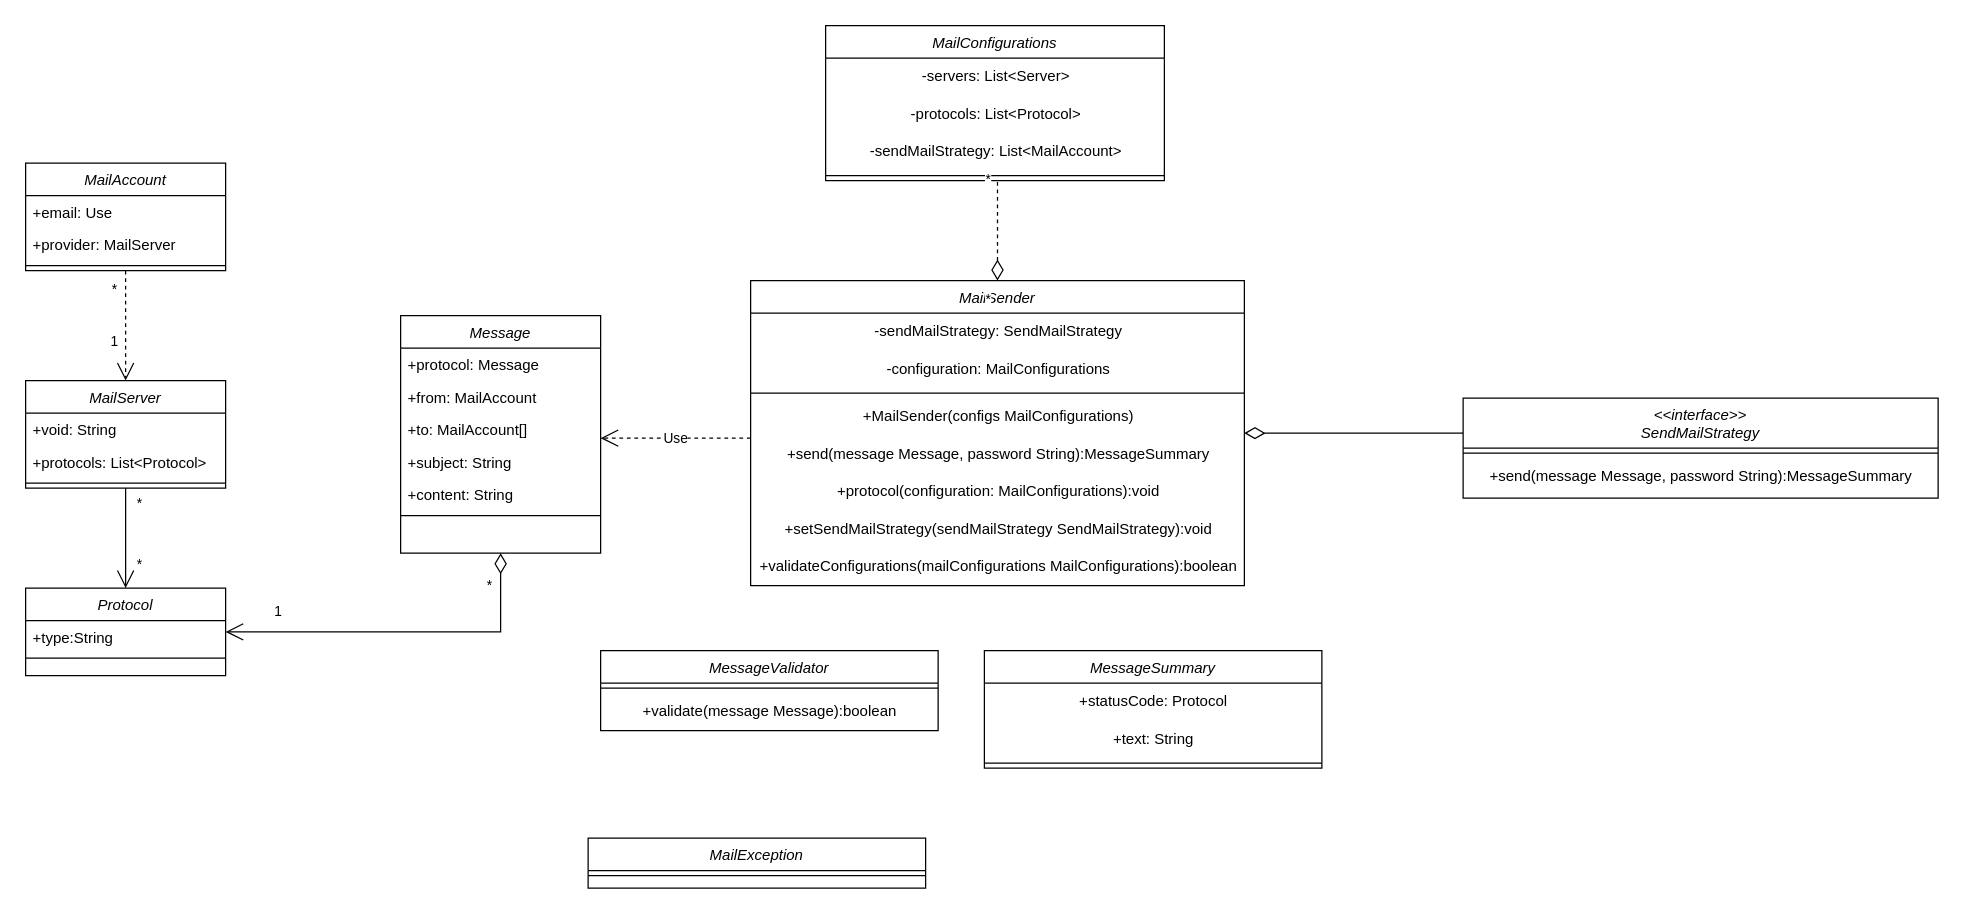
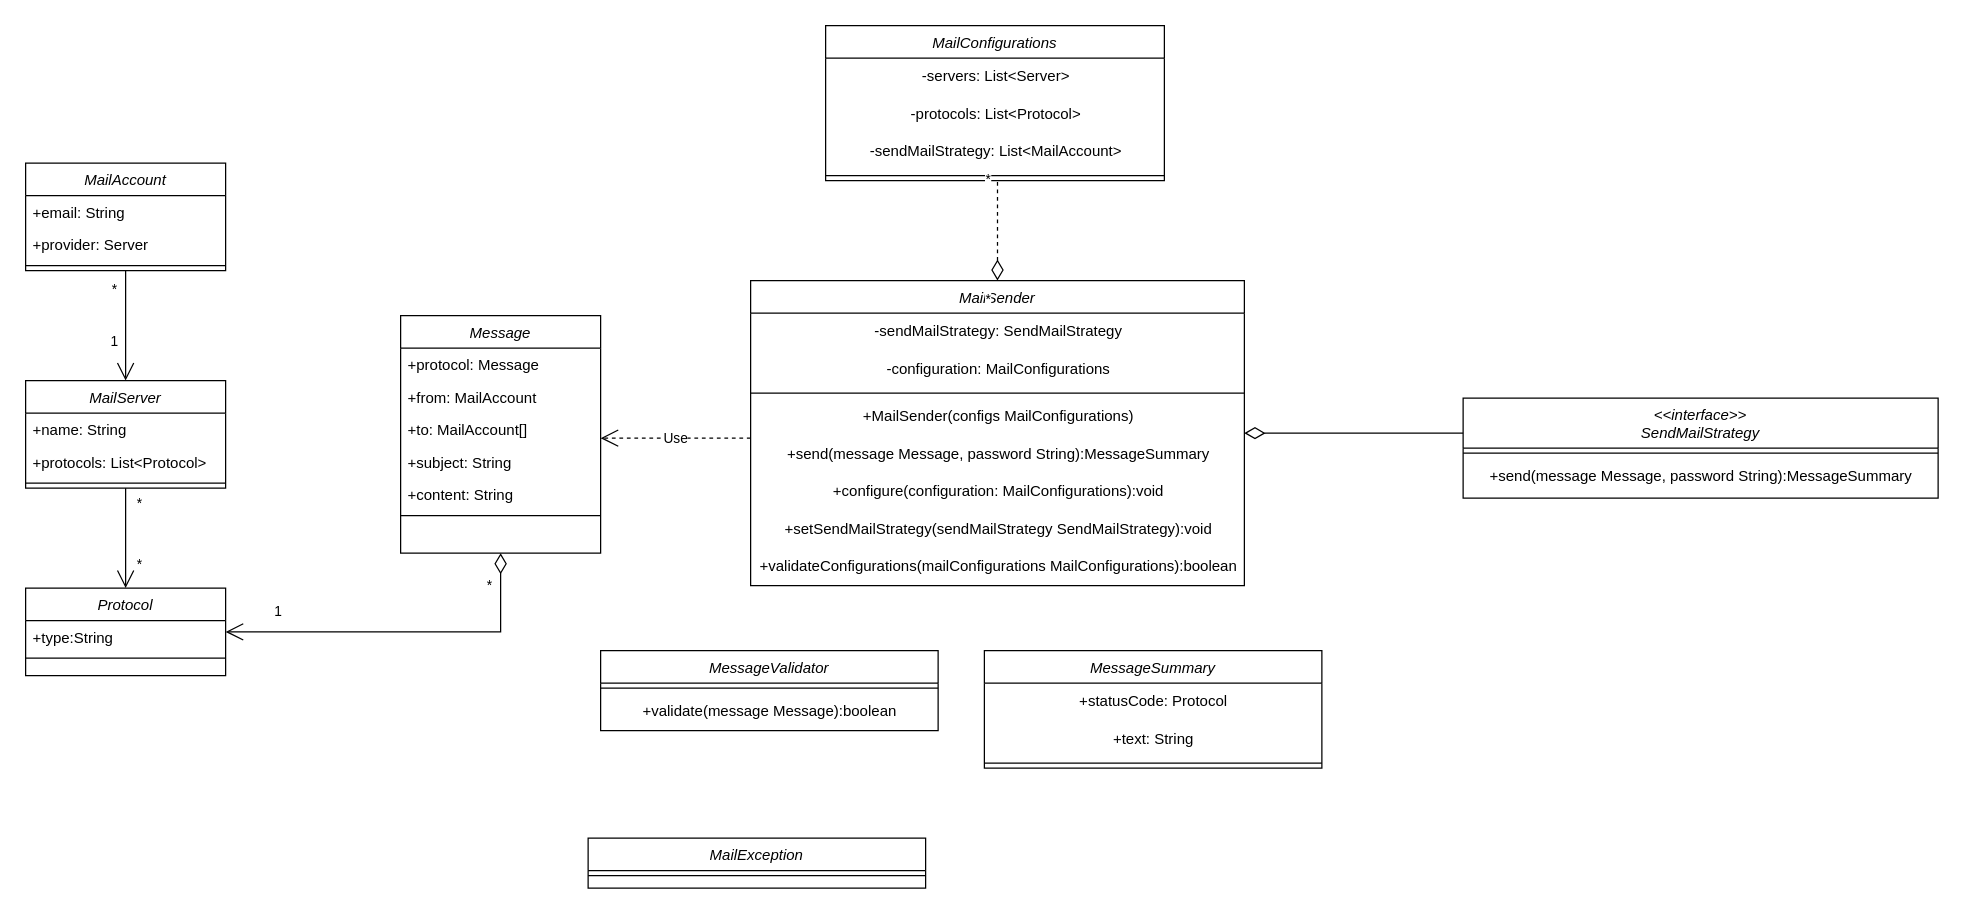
  <mxCell id="0" />
  <mxCell id="1" parent="0" />
  <mxCell id="2" value="MailAccount" style="swimlane;fontStyle=2;align=center;verticalAlign=top;childLayout=stackLayout;horizontal=1;startSize=26;horizontalStack=0;resizeParent=1;resizeLast=0;collapsible=1;marginBottom=0;rounded=0;shadow=0;strokeWidth=1;" parent="1" vertex="1"><mxGeometry x="20" y="130" width="160" height="86" as="geometry"><mxRectangle x="230" y="140" width="160" height="26" as="alternateBounds" /></mxGeometry></mxCell>
- <mxCell id="3" value="+email: Use" style="text;align=left;verticalAlign=top;spacingLeft=4;spacingRight=4;overflow=hidden;rotatable=0;points=[[0,0.5],[1,0.5]];portConstraint=eastwest;" parent="2" vertex="1"><mxGeometry y="26" width="160" height="26" as="geometry" /></mxCell>
- <mxCell id="4" value="+provider: MailServer" style="text;align=left;verticalAlign=top;spacingLeft=4;spacingRight=4;overflow=hidden;rotatable=0;points=[[0,0.5],[1,0.5]];portConstraint=eastwest;" parent="2" vertex="1"><mxGeometry y="52" width="160" height="26" as="geometry" /></mxCell>
+ <mxCell id="3" value="+email: String" style="text;align=left;verticalAlign=top;spacingLeft=4;spacingRight=4;overflow=hidden;rotatable=0;points=[[0,0.5],[1,0.5]];portConstraint=eastwest;" parent="2" vertex="1"><mxGeometry y="26" width="160" height="26" as="geometry" /></mxCell>
+ <mxCell id="4" value="+provider: Server" style="text;align=left;verticalAlign=top;spacingLeft=4;spacingRight=4;overflow=hidden;rotatable=0;points=[[0,0.5],[1,0.5]];portConstraint=eastwest;" parent="2" vertex="1"><mxGeometry y="52" width="160" height="26" as="geometry" /></mxCell>
  <mxCell id="5" value="" style="line;html=1;strokeWidth=1;align=left;verticalAlign=middle;spacingTop=-1;spacingLeft=3;spacingRight=3;rotatable=0;labelPosition=right;points=[];portConstraint=eastwest;" parent="2" vertex="1"><mxGeometry y="78" width="160" height="8" as="geometry" /></mxCell>
  <mxCell id="6" value="MailServer" style="swimlane;fontStyle=2;align=center;verticalAlign=top;childLayout=stackLayout;horizontal=1;startSize=26;horizontalStack=0;resizeParent=1;resizeLast=0;collapsible=1;marginBottom=0;rounded=0;shadow=0;strokeWidth=1;" parent="1" vertex="1"><mxGeometry x="20" y="304" width="160" height="86" as="geometry"><mxRectangle x="230" y="140" width="160" height="26" as="alternateBounds" /></mxGeometry></mxCell>
- <mxCell id="7" value="+void: String" style="text;align=left;verticalAlign=top;spacingLeft=4;spacingRight=4;overflow=hidden;rotatable=0;points=[[0,0.5],[1,0.5]];portConstraint=eastwest;" parent="6" vertex="1"><mxGeometry y="26" width="160" height="26" as="geometry" /></mxCell>
+ <mxCell id="7" value="+name: String" style="text;align=left;verticalAlign=top;spacingLeft=4;spacingRight=4;overflow=hidden;rotatable=0;points=[[0,0.5],[1,0.5]];portConstraint=eastwest;" parent="6" vertex="1"><mxGeometry y="26" width="160" height="26" as="geometry" /></mxCell>
  <mxCell id="8" value="+protocols: List&lt;Protocol&gt;" style="text;align=left;verticalAlign=top;spacingLeft=4;spacingRight=4;overflow=hidden;rotatable=0;points=[[0,0.5],[1,0.5]];portConstraint=eastwest;" parent="6" vertex="1"><mxGeometry y="52" width="160" height="26" as="geometry" /></mxCell>
  <mxCell id="9" value="" style="line;html=1;strokeWidth=1;align=left;verticalAlign=middle;spacingTop=-1;spacingLeft=3;spacingRight=3;rotatable=0;labelPosition=right;points=[];portConstraint=eastwest;" parent="6" vertex="1"><mxGeometry y="78" width="160" height="8" as="geometry" /></mxCell>
  <mxCell id="10" value="Protocol" style="swimlane;fontStyle=2;align=center;verticalAlign=top;childLayout=stackLayout;horizontal=1;startSize=26;horizontalStack=0;resizeParent=1;resizeLast=0;collapsible=1;marginBottom=0;rounded=0;shadow=0;strokeWidth=1;" parent="1" vertex="1"><mxGeometry x="20" y="470" width="160" height="70" as="geometry"><mxRectangle x="230" y="140" width="160" height="26" as="alternateBounds" /></mxGeometry></mxCell>
  <mxCell id="11" value="+type:String" style="text;align=left;verticalAlign=top;spacingLeft=4;spacingRight=4;overflow=hidden;rotatable=0;points=[[0,0.5],[1,0.5]];portConstraint=eastwest;" parent="10" vertex="1"><mxGeometry y="26" width="160" height="26" as="geometry" /></mxCell>
  <mxCell id="12" value="" style="line;html=1;strokeWidth=1;align=left;verticalAlign=middle;spacingTop=-1;spacingLeft=3;spacingRight=3;rotatable=0;labelPosition=right;points=[];portConstraint=eastwest;" parent="10" vertex="1"><mxGeometry y="52" width="160" height="8" as="geometry" /></mxCell>
- <mxCell id="13" value="" style="endArrow=open;html=1;endSize=12;startArrow=none;startSize=14;startFill=0;edgeStyle=orthogonalEdgeStyle;align=left;verticalAlign=bottom;rounded=0;dashed=1;" parent="1" source="2" target="6" edge="1"><mxGeometry x="-1" y="3" relative="1" as="geometry"><mxPoint x="230" y="504.71" as="sourcePoint" /><mxPoint x="390" y="504.71" as="targetPoint" /></mxGeometry></mxCell>
+ <mxCell id="13" value="" style="endArrow=open;html=1;endSize=12;startArrow=none;startSize=14;startFill=0;edgeStyle=orthogonalEdgeStyle;align=left;verticalAlign=bottom;rounded=0;" parent="1" source="2" target="6" edge="1"><mxGeometry x="-1" y="3" relative="1" as="geometry"><mxPoint x="230" y="504.71" as="sourcePoint" /><mxPoint x="390" y="504.71" as="targetPoint" /></mxGeometry></mxCell>
  <mxCell id="14" value="*" style="edgeLabel;html=1;align=center;verticalAlign=middle;resizable=0;points=[];" parent="13" vertex="1" connectable="0"><mxGeometry x="-0.763" y="-1" relative="1" as="geometry"><mxPoint x="-9" y="4" as="offset" /></mxGeometry></mxCell>
  <mxCell id="15" value="1" style="edgeLabel;html=1;align=center;verticalAlign=middle;resizable=0;points=[];" parent="13" vertex="1" connectable="0"><mxGeometry x="0.645" y="-1" relative="1" as="geometry"><mxPoint x="-9" y="-16" as="offset" /></mxGeometry></mxCell>
  <mxCell id="16" value="" style="endArrow=open;html=1;endSize=12;startArrow=none;startSize=14;startFill=0;edgeStyle=orthogonalEdgeStyle;align=left;verticalAlign=bottom;rounded=0;" parent="1" source="6" target="10" edge="1"><mxGeometry x="-1" y="3" relative="1" as="geometry"><mxPoint x="330" y="357" as="sourcePoint" /><mxPoint x="190" y="357" as="targetPoint" /></mxGeometry></mxCell>
  <mxCell id="17" value="*" style="edgeLabel;html=1;align=center;verticalAlign=middle;resizable=0;points=[];" parent="16" vertex="1" connectable="0"><mxGeometry x="-0.723" relative="1" as="geometry"><mxPoint x="10" as="offset" /></mxGeometry></mxCell>
  <mxCell id="18" value="*" style="edgeLabel;html=1;align=center;verticalAlign=middle;resizable=0;points=[];" parent="16" vertex="1" connectable="0"><mxGeometry x="0.785" y="1" relative="1" as="geometry"><mxPoint x="9" y="-11" as="offset" /></mxGeometry></mxCell>
  <mxCell id="19" value="Message" style="swimlane;fontStyle=2;align=center;verticalAlign=top;childLayout=stackLayout;horizontal=1;startSize=26;horizontalStack=0;resizeParent=1;resizeLast=0;collapsible=1;marginBottom=0;rounded=0;shadow=0;strokeWidth=1;" parent="1" vertex="1"><mxGeometry x="320" y="252" width="160" height="190" as="geometry"><mxRectangle x="230" y="140" width="160" height="26" as="alternateBounds" /></mxGeometry></mxCell>
  <mxCell id="20" value="+protocol: Message" style="text;align=left;verticalAlign=top;spacingLeft=4;spacingRight=4;overflow=hidden;rotatable=0;points=[[0,0.5],[1,0.5]];portConstraint=eastwest;" parent="19" vertex="1"><mxGeometry y="26" width="160" height="26" as="geometry" /></mxCell>
  <mxCell id="21" value="+from: MailAccount" style="text;align=left;verticalAlign=top;spacingLeft=4;spacingRight=4;overflow=hidden;rotatable=0;points=[[0,0.5],[1,0.5]];portConstraint=eastwest;" parent="19" vertex="1"><mxGeometry y="52" width="160" height="26" as="geometry" /></mxCell>
  <mxCell id="22" value="+to: MailAccount[]" style="text;align=left;verticalAlign=top;spacingLeft=4;spacingRight=4;overflow=hidden;rotatable=0;points=[[0,0.5],[1,0.5]];portConstraint=eastwest;" parent="19" vertex="1"><mxGeometry y="78" width="160" height="26" as="geometry" /></mxCell>
  <mxCell id="23" value="+subject: String" style="text;align=left;verticalAlign=top;spacingLeft=4;spacingRight=4;overflow=hidden;rotatable=0;points=[[0,0.5],[1,0.5]];portConstraint=eastwest;" parent="19" vertex="1"><mxGeometry y="104" width="160" height="26" as="geometry" /></mxCell>
  <mxCell id="24" value="+content: String" style="text;align=left;verticalAlign=top;spacingLeft=4;spacingRight=4;overflow=hidden;rotatable=0;points=[[0,0.5],[1,0.5]];portConstraint=eastwest;" parent="19" vertex="1"><mxGeometry y="130" width="160" height="26" as="geometry" /></mxCell>
  <mxCell id="25" value="" style="line;html=1;strokeWidth=1;align=left;verticalAlign=middle;spacingTop=-1;spacingLeft=3;spacingRight=3;rotatable=0;labelPosition=right;points=[];portConstraint=eastwest;" parent="19" vertex="1"><mxGeometry y="156" width="160" height="8" as="geometry" /></mxCell>
  <mxCell id="26" value="MailSender" style="swimlane;fontStyle=2;align=center;verticalAlign=top;childLayout=stackLayout;horizontal=1;startSize=26;horizontalStack=0;resizeParent=1;resizeLast=0;collapsible=1;marginBottom=0;rounded=0;shadow=0;strokeWidth=1;" parent="1" vertex="1"><mxGeometry x="600" y="224" width="395" height="244" as="geometry"><mxRectangle x="230" y="140" width="160" height="26" as="alternateBounds" /></mxGeometry></mxCell>
  <mxCell id="27" value="-sendMailStrategy: SendMailStrategy" style="text;html=1;align=center;verticalAlign=middle;resizable=0;points=[];autosize=1;strokeColor=none;fillColor=none;" parent="26" vertex="1"><mxGeometry y="26" width="395" height="30" as="geometry" /></mxCell>
  <mxCell id="28" value="-configuration: MailConfigurations" style="text;html=1;align=center;verticalAlign=middle;resizable=0;points=[];autosize=1;strokeColor=none;fillColor=none;" parent="26" vertex="1"><mxGeometry y="56" width="395" height="30" as="geometry" /></mxCell>
  <mxCell id="29" value="" style="line;html=1;strokeWidth=1;align=left;verticalAlign=middle;spacingTop=-1;spacingLeft=3;spacingRight=3;rotatable=0;labelPosition=right;points=[];portConstraint=eastwest;" parent="26" vertex="1"><mxGeometry y="86" width="395" height="8" as="geometry" /></mxCell>
  <mxCell id="30" value="+MailSender(configs MailConfigurations)" style="text;html=1;align=center;verticalAlign=middle;resizable=0;points=[];autosize=1;strokeColor=none;fillColor=none;" parent="26" vertex="1"><mxGeometry y="94" width="395" height="30" as="geometry" /></mxCell>
  <mxCell id="31" value="+send(message Message, password String):MessageSummary" style="text;html=1;align=center;verticalAlign=middle;resizable=0;points=[];autosize=1;strokeColor=none;fillColor=none;" parent="26" vertex="1"><mxGeometry y="124" width="395" height="30" as="geometry" /></mxCell>
- <mxCell id="32" value="+protocol(configuration: MailConfigurations):void" style="text;html=1;align=center;verticalAlign=middle;resizable=0;points=[];autosize=1;strokeColor=none;fillColor=none;" parent="26" vertex="1"><mxGeometry y="154" width="395" height="30" as="geometry" /></mxCell>
+ <mxCell id="32" value="+configure(configuration: MailConfigurations):void" style="text;html=1;align=center;verticalAlign=middle;resizable=0;points=[];autosize=1;strokeColor=none;fillColor=none;" parent="26" vertex="1"><mxGeometry y="154" width="395" height="30" as="geometry" /></mxCell>
  <mxCell id="33" value="+setSendMailStrategy(sendMailStrategy SendMailStrategy):void" style="text;html=1;align=center;verticalAlign=middle;resizable=0;points=[];autosize=1;strokeColor=none;fillColor=none;" parent="26" vertex="1"><mxGeometry y="184" width="395" height="30" as="geometry" /></mxCell>
  <mxCell id="34" value="+validateConfigurations(mailConfigurations MailConfigurations):boolean" style="text;html=1;align=center;verticalAlign=middle;resizable=0;points=[];autosize=1;strokeColor=none;fillColor=none;" vertex="1" parent="26"><mxGeometry y="214" width="395" height="30" as="geometry" /></mxCell>
  <mxCell id="35" value="" style="endArrow=open;html=1;endSize=12;startArrow=diamondThin;startSize=14;startFill=0;edgeStyle=orthogonalEdgeStyle;align=left;verticalAlign=bottom;rounded=0;endFill=0;" parent="1" source="19" target="10" edge="1"><mxGeometry x="-1" y="3" relative="1" as="geometry"><mxPoint x="370" y="480" as="sourcePoint" /><mxPoint x="230" y="480" as="targetPoint" /><Array as="points"><mxPoint x="400" y="505" /></Array></mxGeometry></mxCell>
  <mxCell id="36" value="*" style="edgeLabel;html=1;align=center;verticalAlign=middle;resizable=0;points=[];" parent="35" vertex="1" connectable="0"><mxGeometry x="-0.763" y="-1" relative="1" as="geometry"><mxPoint x="-9" y="-9" as="offset" /></mxGeometry></mxCell>
  <mxCell id="37" value="1" style="edgeLabel;html=1;align=center;verticalAlign=middle;resizable=0;points=[];" parent="35" vertex="1" connectable="0"><mxGeometry x="0.645" y="-1" relative="1" as="geometry"><mxPoint x="-9" y="-16" as="offset" /></mxGeometry></mxCell>
  <mxCell id="38" value="MessageValidator" style="swimlane;fontStyle=2;align=center;verticalAlign=top;childLayout=stackLayout;horizontal=1;startSize=26;horizontalStack=0;resizeParent=1;resizeLast=0;collapsible=1;marginBottom=0;rounded=0;shadow=0;strokeWidth=1;" parent="1" vertex="1"><mxGeometry x="480" y="520" width="270" height="64" as="geometry"><mxRectangle x="230" y="140" width="160" height="26" as="alternateBounds" /></mxGeometry></mxCell>
  <mxCell id="39" value="" style="line;html=1;strokeWidth=1;align=left;verticalAlign=middle;spacingTop=-1;spacingLeft=3;spacingRight=3;rotatable=0;labelPosition=right;points=[];portConstraint=eastwest;" parent="38" vertex="1"><mxGeometry y="26" width="270" height="8" as="geometry" /></mxCell>
  <mxCell id="40" value="+validate(message Message):boolean" style="text;html=1;align=center;verticalAlign=middle;resizable=0;points=[];autosize=1;strokeColor=none;fillColor=none;" parent="38" vertex="1"><mxGeometry y="34" width="270" height="30" as="geometry" /></mxCell>
  <mxCell id="41" value="MessageSummary" style="swimlane;fontStyle=2;align=center;verticalAlign=top;childLayout=stackLayout;horizontal=1;startSize=26;horizontalStack=0;resizeParent=1;resizeLast=0;collapsible=1;marginBottom=0;rounded=0;shadow=0;strokeWidth=1;" parent="1" vertex="1"><mxGeometry x="787" y="520" width="270" height="94" as="geometry"><mxRectangle x="230" y="140" width="160" height="26" as="alternateBounds" /></mxGeometry></mxCell>
  <mxCell id="42" value="+statusCode: Protocol" style="text;html=1;align=center;verticalAlign=middle;resizable=0;points=[];autosize=1;strokeColor=none;fillColor=none;" parent="41" vertex="1"><mxGeometry y="26" width="270" height="30" as="geometry" /></mxCell>
  <mxCell id="43" value="+text: String" style="text;html=1;align=center;verticalAlign=middle;resizable=0;points=[];autosize=1;strokeColor=none;fillColor=none;" parent="41" vertex="1"><mxGeometry y="56" width="270" height="30" as="geometry" /></mxCell>
  <mxCell id="44" value="" style="line;html=1;strokeWidth=1;align=left;verticalAlign=middle;spacingTop=-1;spacingLeft=3;spacingRight=3;rotatable=0;labelPosition=right;points=[];portConstraint=eastwest;" parent="41" vertex="1"><mxGeometry y="86" width="270" height="8" as="geometry" /></mxCell>
  <mxCell id="45" value="Use" style="endArrow=open;endSize=12;dashed=1;html=1;rounded=0;edgeStyle=orthogonalEdgeStyle;" parent="1" source="26" target="19" edge="1"><mxGeometry width="160" relative="1" as="geometry"><mxPoint x="810" y="380" as="sourcePoint" /><mxPoint x="625" y="530" as="targetPoint" /><Array as="points"><mxPoint x="560" y="350" /><mxPoint x="560" y="350" /></Array></mxGeometry></mxCell>
  <mxCell id="46" value="&lt;&lt;interface&gt;&gt;&#10;SendMailStrategy" style="swimlane;fontStyle=2;align=center;verticalAlign=top;childLayout=stackLayout;horizontal=1;startSize=40;horizontalStack=0;resizeParent=1;resizeLast=0;collapsible=1;marginBottom=0;rounded=0;shadow=0;strokeWidth=1;labelBackgroundColor=none;labelBorderColor=none;whiteSpace=wrap;" parent="1" vertex="1"><mxGeometry x="1170" y="318" width="380" height="80" as="geometry"><mxRectangle x="1260" y="34" width="160" height="26" as="alternateBounds" /></mxGeometry></mxCell>
  <mxCell id="47" value="" style="line;html=1;strokeWidth=1;align=left;verticalAlign=middle;spacingTop=-1;spacingLeft=3;spacingRight=3;rotatable=0;labelPosition=right;points=[];portConstraint=eastwest;" parent="46" vertex="1"><mxGeometry y="40" width="380" height="8" as="geometry" /></mxCell>
  <mxCell id="48" value="+send(message Message, password String):MessageSummary" style="text;html=1;align=center;verticalAlign=middle;resizable=0;points=[];autosize=1;strokeColor=none;fillColor=none;" parent="46" vertex="1"><mxGeometry y="48" width="380" height="30" as="geometry" /></mxCell>
  <mxCell id="49" value="" style="endArrow=none;html=1;endSize=12;startArrow=diamondThin;startSize=14;startFill=0;edgeStyle=orthogonalEdgeStyle;align=left;verticalAlign=bottom;rounded=0;endFill=0;" parent="1" source="26" target="46" edge="1"><mxGeometry x="-1" y="3" relative="1" as="geometry"><mxPoint x="1210" y="304" as="sourcePoint" /><mxPoint x="990" y="225" as="targetPoint" /><Array as="points"><mxPoint x="1210" y="351" /><mxPoint x="1210" y="351" /></Array></mxGeometry></mxCell>
  <mxCell id="50" value="MailException" style="swimlane;fontStyle=2;align=center;verticalAlign=top;childLayout=stackLayout;horizontal=1;startSize=26;horizontalStack=0;resizeParent=1;resizeLast=0;collapsible=1;marginBottom=0;rounded=0;shadow=0;strokeWidth=1;" parent="1" vertex="1"><mxGeometry x="470" y="670" width="270" height="40" as="geometry"><mxRectangle x="230" y="140" width="160" height="26" as="alternateBounds" /></mxGeometry></mxCell>
  <mxCell id="51" value="" style="line;html=1;strokeWidth=1;align=left;verticalAlign=middle;spacingTop=-1;spacingLeft=3;spacingRight=3;rotatable=0;labelPosition=right;points=[];portConstraint=eastwest;" parent="50" vertex="1"><mxGeometry y="26" width="270" height="8" as="geometry" /></mxCell>
  <mxCell id="52" value="MailConfigurations" style="swimlane;fontStyle=2;align=center;verticalAlign=top;childLayout=stackLayout;horizontal=1;startSize=26;horizontalStack=0;resizeParent=1;resizeLast=0;collapsible=1;marginBottom=0;rounded=0;shadow=0;strokeWidth=1;" parent="1" vertex="1"><mxGeometry x="660" y="20" width="271" height="124" as="geometry"><mxRectangle x="230" y="140" width="160" height="26" as="alternateBounds" /></mxGeometry></mxCell>
  <mxCell id="53" value="-servers: List&amp;lt;Server&amp;gt;" style="text;html=1;align=center;verticalAlign=middle;resizable=0;points=[];autosize=1;strokeColor=none;fillColor=none;" parent="52" vertex="1"><mxGeometry y="26" width="271" height="30" as="geometry" /></mxCell>
  <mxCell id="54" value="-protocols: List&amp;lt;Protocol&amp;gt;" style="text;html=1;align=center;verticalAlign=middle;resizable=0;points=[];autosize=1;strokeColor=none;fillColor=none;" parent="52" vertex="1"><mxGeometry y="56" width="271" height="30" as="geometry" /></mxCell>
  <mxCell id="55" value="-sendMailStrategy: List&amp;lt;MailAccount&amp;gt;" style="text;html=1;align=center;verticalAlign=middle;resizable=0;points=[];autosize=1;strokeColor=none;fillColor=none;" parent="52" vertex="1"><mxGeometry y="86" width="271" height="30" as="geometry" /></mxCell>
  <mxCell id="56" value="" style="line;html=1;strokeWidth=1;align=left;verticalAlign=middle;spacingTop=-1;spacingLeft=3;spacingRight=3;rotatable=0;labelPosition=right;points=[];portConstraint=eastwest;" parent="52" vertex="1"><mxGeometry y="116" width="271" height="8" as="geometry" /></mxCell>
  <mxCell id="57" value="" style="endArrow=none;html=1;endSize=12;startArrow=diamondThin;startSize=14;startFill=0;edgeStyle=orthogonalEdgeStyle;align=left;verticalAlign=bottom;rounded=0;endFill=0;dashed=1;" parent="1" source="26" target="52" edge="1"><mxGeometry x="-1" y="3" relative="1" as="geometry"><mxPoint x="550" y="252" as="sourcePoint" /><mxPoint x="330" y="173" as="targetPoint" /><Array as="points"><mxPoint x="790" y="260" /><mxPoint x="790" y="260" /></Array></mxGeometry></mxCell>
  <mxCell id="58" value="*" style="edgeLabel;html=1;align=center;verticalAlign=middle;resizable=0;points=[];" parent="57" vertex="1" connectable="0"><mxGeometry x="-0.763" y="-1" relative="1" as="geometry"><mxPoint x="-9" y="23" as="offset" /></mxGeometry></mxCell>
  <mxCell id="59" value="*" style="edgeLabel;html=1;align=center;verticalAlign=middle;resizable=0;points=[];" parent="57" vertex="1" connectable="0"><mxGeometry x="0.645" y="-1" relative="1" as="geometry"><mxPoint x="-9" y="-16" as="offset" /></mxGeometry></mxCell>
